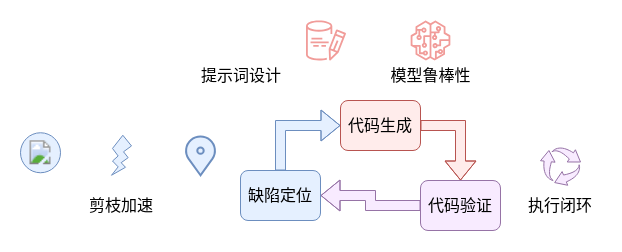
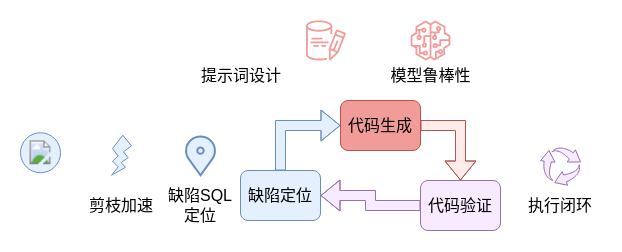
  <mxCell id="0" />
  <mxCell id="1" parent="0" />
  <mxCell id="2" style="edgeStyle=orthogonalEdgeStyle;rounded=0;orthogonalLoop=1;jettySize=auto;html=1;shape=flexArrow;exitX=1;exitY=0.5;exitDx=0;exitDy=0;fillColor=#FFECEB;strokeColor=#b85450;" edge="1" parent="1" source="3" target="7"><mxGeometry relative="1" as="geometry" /></mxCell>
- <mxCell id="3" value="代码生成" style="rounded=1;whiteSpace=wrap;html=1;fontSize=16;fillColor=#FFECEB;strokeColor=#b85450;" vertex="1" parent="1"><mxGeometry x="340" y="100" width="80" height="50" as="geometry" /></mxCell>
+ <mxCell id="3" value="代码生成" style="rounded=1;whiteSpace=wrap;html=1;fontSize=16;fillColor=#f19c99;strokeColor=#b85450;" vertex="1" parent="1"><mxGeometry x="340" y="100" width="80" height="50" as="geometry" /></mxCell>
  <mxCell id="4" style="edgeStyle=orthogonalEdgeStyle;rounded=0;orthogonalLoop=1;jettySize=auto;html=1;entryX=0;entryY=0.5;entryDx=0;entryDy=0;shape=flexArrow;exitX=0.5;exitY=0;exitDx=0;exitDy=0;fillColor=#E5F0FF;strokeColor=#6c8ebf;" edge="1" parent="1" source="5" target="3"><mxGeometry relative="1" as="geometry" /></mxCell>
  <mxCell id="5" value="缺陷定位" style="rounded=1;whiteSpace=wrap;html=1;fontSize=16;fillColor=#E5F0FF;strokeColor=#6c8ebf;" vertex="1" parent="1"><mxGeometry x="240" y="170" width="80" height="50" as="geometry" /></mxCell>
  <mxCell id="6" style="edgeStyle=orthogonalEdgeStyle;rounded=0;orthogonalLoop=1;jettySize=auto;html=1;shape=flexArrow;fillColor=#F8EBFF;strokeColor=#9673a6;" edge="1" parent="1" source="7" target="5"><mxGeometry relative="1" as="geometry" /></mxCell>
  <mxCell id="7" value="代码验证" style="rounded=1;whiteSpace=wrap;html=1;fontSize=16;fillColor=#F8EBFF;strokeColor=#9673a6;" vertex="1" parent="1"><mxGeometry x="420" y="180" width="80" height="50" as="geometry" /></mxCell>
  <mxCell id="8" value="" style="shape=mxgraph.sap.icon;labelPosition=center;verticalLabelPosition=bottom;align=center;verticalAlign=top;strokeWidth=1;strokeColor=#6c8ebf;fillColor=#E5F0FF;gradientDirection=west;aspect=fixed;SAPIcon=Document_Information_Extraction;fontSize=16;" vertex="1" parent="1"><mxGeometry x="20" y="132.25" width="40" height="40" as="geometry" /></mxCell>
+ <mxCell id="9" value="缺陷SQL定位" style="text;html=1;align=center;verticalAlign=middle;whiteSpace=wrap;rounded=0;fontSize=16;" vertex="1" parent="1"><mxGeometry x="160" y="189.75" width="80" height="30" as="geometry" /></mxCell>
  <mxCell id="10" value="" style="html=1;verticalLabelPosition=bottom;align=center;labelBackgroundColor=#ffffff;verticalAlign=top;strokeWidth=2;strokeColor=#6c8ebf;shadow=0;dashed=0;shape=mxgraph.ios7.icons.location;fontSize=16;fillColor=#E5F0FF;" vertex="1" parent="1"><mxGeometry x="184" y="134.75" width="32" height="40" as="geometry" /></mxCell>
  <mxCell id="11" value="" style="verticalLabelPosition=bottom;verticalAlign=top;html=1;shape=mxgraph.basic.flash;fillColor=#E5F0FF;strokeColor=#6c8ebf;fontSize=16;" vertex="1" parent="1"><mxGeometry x="111" y="134.75" width="20" height="40" as="geometry" /></mxCell>
  <mxCell id="12" value="剪枝加速" style="text;html=1;align=center;verticalAlign=middle;whiteSpace=wrap;rounded=0;fontSize=16;" vertex="1" parent="1"><mxGeometry x="86" y="189.75" width="70" height="30" as="geometry" /></mxCell>
  <mxCell id="13" value="" style="sketch=0;outlineConnect=0;fillColor=#F19C99;strokeColor=#b85450;dashed=0;verticalLabelPosition=bottom;verticalAlign=top;align=center;html=1;fontSize=16;fontStyle=0;aspect=fixed;pointerEvents=1;shape=mxgraph.aws4.rds_optimized_writes;" vertex="1" parent="1"><mxGeometry x="305.5" y="20" width="40" height="40" as="geometry" /></mxCell>
  <mxCell id="14" value="" style="sketch=0;outlineConnect=0;fillColor=#F19C99;strokeColor=#b85450;dashed=0;verticalLabelPosition=bottom;verticalAlign=top;align=center;html=1;fontSize=16;fontStyle=0;aspect=fixed;pointerEvents=1;shape=mxgraph.aws4.sagemaker_model;" vertex="1" parent="1"><mxGeometry x="410" y="20" width="40" height="40" as="geometry" /></mxCell>
  <mxCell id="15" value="提示词设计" style="text;html=1;align=center;verticalAlign=middle;whiteSpace=wrap;rounded=0;fontSize=16;" vertex="1" parent="1"><mxGeometry x="196.63" y="60" width="87.75" height="30" as="geometry" /></mxCell>
  <mxCell id="16" value="模型鲁棒性" style="text;html=1;align=center;verticalAlign=middle;whiteSpace=wrap;rounded=0;fontSize=16;" vertex="1" parent="1"><mxGeometry x="381.63" y="60" width="96.75" height="30" as="geometry" /></mxCell>
  <mxCell id="17" value="" style="sketch=0;html=1;aspect=fixed;strokeColor=#9673a6;shadow=0;fillColor=#F8EBFF;verticalAlign=top;labelPosition=center;verticalLabelPosition=bottom;shape=mxgraph.gcp2.arrow_cycle" vertex="1" parent="1"><mxGeometry x="540" y="146.75" width="40" height="38" as="geometry" /></mxCell>
  <mxCell id="18" value="执行闭环" style="text;html=1;align=center;verticalAlign=middle;whiteSpace=wrap;rounded=0;fontSize=16;" vertex="1" parent="1"><mxGeometry x="520" y="189.75" width="80" height="30" as="geometry" /></mxCell>
